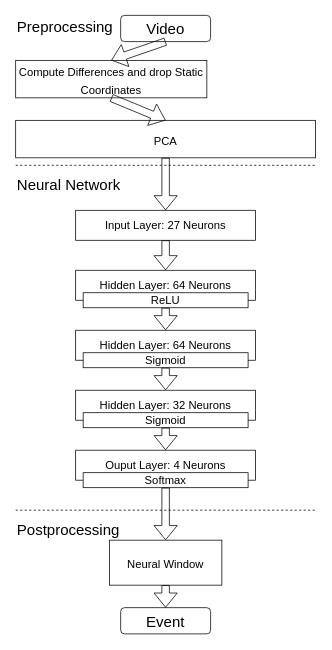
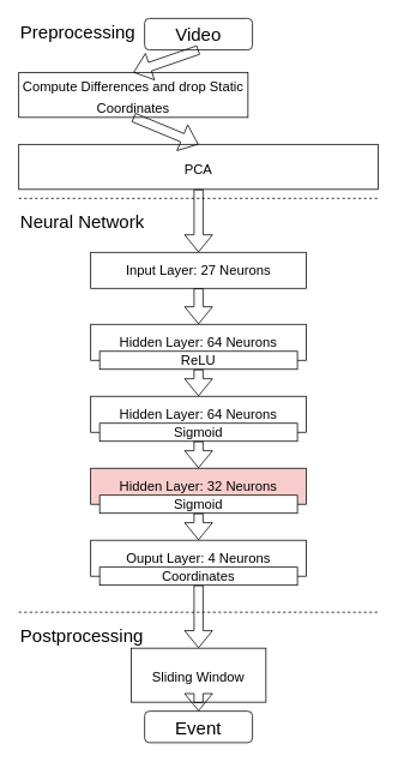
  <mxCell id="0" />
  <mxCell id="1" parent="0" />
  <mxCell id="2" value="&lt;font style=&quot;font-size: 15px&quot;&gt;Hidden Layer: 64 Neurons&lt;/font&gt;" style="rounded=0;whiteSpace=wrap;html=1;rotation=0;" vertex="1" parent="1"><mxGeometry x="100" y="360" width="240" height="40" as="geometry" /></mxCell>
  <mxCell id="3" value="&lt;font style=&quot;font-size: 15px&quot;&gt;Input Layer: 27 Neurons&lt;/font&gt;" style="rounded=0;whiteSpace=wrap;html=1;rotation=0;" vertex="1" parent="1"><mxGeometry x="100" y="280" width="240" height="40" as="geometry" /></mxCell>
  <mxCell id="4" value="&lt;font style=&quot;font-size: 15px&quot;&gt;Hidden Layer: 64 Neurons&lt;/font&gt;" style="rounded=0;whiteSpace=wrap;html=1;rotation=0;" vertex="1" parent="1"><mxGeometry x="100" y="440" width="240" height="40" as="geometry" /></mxCell>
- <mxCell id="5" value="&lt;font style=&quot;font-size: 15px&quot;&gt;Hidden Layer: 32 Neurons&lt;/font&gt;" style="rounded=0;whiteSpace=wrap;html=1;rotation=0;" vertex="1" parent="1"><mxGeometry x="100" y="520" width="240" height="40" as="geometry" /></mxCell>
+ <mxCell id="5" value="&lt;font style=&quot;font-size: 15px&quot;&gt;Hidden Layer: 32 Neurons&lt;/font&gt;" style="rounded=0;whiteSpace=wrap;html=1;rotation=0;fillColor=#f8cecc;" vertex="1" parent="1"><mxGeometry x="100" y="520" width="240" height="40" as="geometry" /></mxCell>
  <mxCell id="6" value="" style="endArrow=none;dashed=1;html=1;rounded=1;" edge="1" parent="1"><mxGeometry width="50" height="50" relative="1" as="geometry"><mxPoint x="20" y="220" as="sourcePoint" /><mxPoint x="420" y="220" as="targetPoint" /></mxGeometry></mxCell>
  <mxCell id="7" value="&lt;font style=&quot;font-size: 15px&quot;&gt;Ouput Layer: 4 Neurons&lt;/font&gt;" style="rounded=0;whiteSpace=wrap;html=1;rotation=0;" vertex="1" parent="1"><mxGeometry x="100" y="600" width="240" height="40" as="geometry" /></mxCell>
  <mxCell id="8" value="&lt;font style=&quot;font-size: 15px&quot;&gt;ReLU&lt;/font&gt;" style="rounded=0;whiteSpace=wrap;html=1;" vertex="1" parent="1"><mxGeometry x="110" y="390" width="220" height="20" as="geometry" /></mxCell>
  <mxCell id="9" value="&lt;font style=&quot;font-size: 15px&quot;&gt;Sigmoid&lt;/font&gt;" style="rounded=0;whiteSpace=wrap;html=1;" vertex="1" parent="1"><mxGeometry x="110" y="470" width="220" height="20" as="geometry" /></mxCell>
  <mxCell id="10" value="&lt;font style=&quot;font-size: 15px&quot;&gt;Sigmoid&lt;/font&gt;" style="rounded=0;whiteSpace=wrap;html=1;" vertex="1" parent="1"><mxGeometry x="110" y="550" width="220" height="20" as="geometry" /></mxCell>
- <mxCell id="11" value="&lt;font style=&quot;font-size: 15px&quot;&gt;Softmax&lt;/font&gt;" style="rounded=0;whiteSpace=wrap;html=1;" vertex="1" parent="1"><mxGeometry x="110" y="630" width="220" height="20" as="geometry" /></mxCell>
+ <mxCell id="11" value="&lt;font style=&quot;font-size: 15px&quot;&gt;Coordinates&lt;/font&gt;" style="rounded=0;whiteSpace=wrap;html=1;" vertex="1" parent="1"><mxGeometry x="110" y="630" width="220" height="20" as="geometry" /></mxCell>
  <mxCell id="12" value="&lt;div align=&quot;left&quot;&gt;&lt;font style=&quot;font-size: 20px&quot;&gt;Neural Network&lt;/font&gt;&lt;/div&gt;" style="text;html=1;strokeColor=none;fillColor=none;align=left;verticalAlign=middle;whiteSpace=wrap;rounded=0;" vertex="1" parent="1"><mxGeometry x="20" y="230" width="150" height="30" as="geometry" /></mxCell>
  <mxCell id="13" value="&lt;div align=&quot;left&quot;&gt;&lt;font style=&quot;font-size: 20px&quot;&gt;Preprocessing&lt;/font&gt;&lt;/div&gt;" style="text;html=1;strokeColor=none;fillColor=none;align=left;verticalAlign=middle;whiteSpace=wrap;rounded=0;" vertex="1" parent="1"><mxGeometry x="20" width="150" height="30" as="geometry" y="20" /></mxCell>
  <mxCell id="14" value="" style="shape=flexArrow;endArrow=classic;html=1;rounded=1;fontSize=20;entryX=0.5;entryY=0;entryDx=0;entryDy=0;exitX=0.5;exitY=1;exitDx=0;exitDy=0;" edge="1" parent="1" source="3" target="2"><mxGeometry width="50" height="50" relative="1" as="geometry"><mxPoint x="340" y="385" as="sourcePoint" /><mxPoint x="390" y="335" as="targetPoint" /></mxGeometry></mxCell>
  <mxCell id="15" value="" style="shape=flexArrow;endArrow=classic;html=1;rounded=1;fontSize=20;exitX=0.5;exitY=1;exitDx=0;exitDy=0;" edge="1" parent="1" source="8" target="4"><mxGeometry width="50" height="50" relative="1" as="geometry"><mxPoint x="440" y="430" as="sourcePoint" /><mxPoint x="440" y="470" as="targetPoint" /></mxGeometry></mxCell>
  <mxCell id="16" value="" style="shape=flexArrow;endArrow=classic;html=1;rounded=1;fontSize=20;exitX=0.5;exitY=1;exitDx=0;exitDy=0;entryX=0.5;entryY=0;entryDx=0;entryDy=0;" edge="1" parent="1" source="9" target="5"><mxGeometry width="50" height="50" relative="1" as="geometry"><mxPoint x="230" y="420" as="sourcePoint" /><mxPoint x="230" y="450" as="targetPoint" /></mxGeometry></mxCell>
  <mxCell id="17" value="" style="shape=flexArrow;endArrow=classic;html=1;rounded=1;fontSize=20;exitX=0.5;exitY=1;exitDx=0;exitDy=0;entryX=0.5;entryY=0;entryDx=0;entryDy=0;" edge="1" parent="1" source="10" target="7"><mxGeometry width="50" height="50" relative="1" as="geometry"><mxPoint x="300" y="575" as="sourcePoint" /><mxPoint x="470" y="605" as="targetPoint" /></mxGeometry></mxCell>
  <mxCell id="18" value="Video" style="rounded=1;whiteSpace=wrap;html=1;fontSize=20;" vertex="1" parent="1"><mxGeometry x="160" width="120" height="35" as="geometry" y="20" /></mxCell>
  <mxCell id="19" value="&lt;font style=&quot;font-size: 15px&quot;&gt;Compute Differences and drop Static Coordinates&lt;/font&gt;" style="rounded=0;whiteSpace=wrap;html=1;fontSize=20;" vertex="1" parent="1"><mxGeometry x="20" y="80" width="255" height="50" as="geometry" /></mxCell>
  <mxCell id="20" value="" style="shape=flexArrow;endArrow=classic;html=1;rounded=1;fontSize=20;exitX=0.5;exitY=1;exitDx=0;exitDy=0;entryX=0.5;entryY=0;entryDx=0;entryDy=0;" edge="1" parent="1" source="18" target="19"><mxGeometry width="50" height="50" relative="1" as="geometry"><mxPoint x="230" y="285" as="sourcePoint" /><mxPoint x="220" y="70" as="targetPoint" /></mxGeometry></mxCell>
  <mxCell id="21" value="&lt;font style=&quot;font-size: 15px&quot;&gt;PCA&lt;/font&gt;" style="rounded=0;whiteSpace=wrap;html=1;fontSize=20;" vertex="1" parent="1"><mxGeometry x="20" y="160" width="400" height="50" as="geometry" /></mxCell>
  <mxCell id="22" value="" style="shape=flexArrow;endArrow=classic;html=1;rounded=1;fontSize=20;exitX=0.5;exitY=1;exitDx=0;exitDy=0;entryX=0.5;entryY=0;entryDx=0;entryDy=0;" edge="1" parent="1" source="19" target="21"><mxGeometry width="50" height="50" relative="1" as="geometry"><mxPoint x="230" y="65" as="sourcePoint" /><mxPoint x="230" y="90" as="targetPoint" /></mxGeometry></mxCell>
  <mxCell id="23" value="" style="shape=flexArrow;endArrow=classic;html=1;rounded=1;fontSize=20;exitX=0.5;exitY=1;exitDx=0;exitDy=0;entryX=0.5;entryY=0;entryDx=0;entryDy=0;" edge="1" parent="1" source="21" target="3"><mxGeometry width="50" height="50" relative="1" as="geometry"><mxPoint x="230" y="140" as="sourcePoint" /><mxPoint x="230" y="170" as="targetPoint" /></mxGeometry></mxCell>
  <mxCell id="24" value="" style="endArrow=none;dashed=1;html=1;rounded=1;" edge="1" parent="1"><mxGeometry width="50" height="50" relative="1" as="geometry"><mxPoint x="20" y="680" as="sourcePoint" /><mxPoint x="420" y="680" as="targetPoint" /></mxGeometry></mxCell>
  <mxCell id="25" value="&lt;font style=&quot;font-size: 20px&quot;&gt;Postprocessing&lt;/font&gt;" style="text;html=1;strokeColor=none;fillColor=none;align=left;verticalAlign=middle;whiteSpace=wrap;rounded=0;" vertex="1" parent="1"><mxGeometry x="20" y="690" width="150" height="30" as="geometry" /></mxCell>
- <mxCell id="26" value="&lt;font style=&quot;font-size: 15px&quot;&gt;Neural&lt;/font&gt;&lt;font style=&quot;font-size: 15px&quot;&gt; &lt;font style=&quot;font-size: 15px&quot;&gt;Window&lt;/font&gt;&lt;/font&gt;" style="rounded=0;whiteSpace=wrap;html=1;fontSize=20;" vertex="1" parent="1"><mxGeometry x="145" y="720" width="150" height="60" as="geometry" /></mxCell>
- <mxCell id="27" value="&lt;div&gt;Event&lt;/div&gt;" style="rounded=1;whiteSpace=wrap;html=1;fontSize=20;" vertex="1" parent="1"><mxGeometry x="160" y="810" width="120" height="35" as="geometry" /></mxCell>
+ <mxCell id="26" value="&lt;font style=&quot;font-size: 15px&quot;&gt;Sliding&lt;/font&gt;&lt;font style=&quot;font-size: 15px&quot;&gt; &lt;font style=&quot;font-size: 15px&quot;&gt;Window&lt;/font&gt;&lt;/font&gt;" style="rounded=0;whiteSpace=wrap;html=1;fontSize=20;" vertex="1" parent="1"><mxGeometry x="145" y="720" width="150" height="60" as="geometry" /></mxCell>
+ <mxCell id="27" value="&lt;div&gt;Event&lt;/div&gt;" style="rounded=1;whiteSpace=wrap;html=1;fontSize=20;" vertex="1" parent="1"><mxGeometry x="160" y="790" width="120" height="35" as="geometry" /></mxCell>
  <mxCell id="28" value="" style="shape=flexArrow;endArrow=classic;html=1;rounded=1;fontSize=20;exitX=0.5;exitY=1;exitDx=0;exitDy=0;entryX=0.5;entryY=0;entryDx=0;entryDy=0;" edge="1" parent="1" source="11" target="26"><mxGeometry width="50" height="50" relative="1" as="geometry"><mxPoint x="230" y="580" as="sourcePoint" /><mxPoint x="230" y="610" as="targetPoint" /></mxGeometry></mxCell>
  <mxCell id="29" value="" style="shape=flexArrow;endArrow=classic;html=1;rounded=1;fontSize=20;exitX=0.5;exitY=1;exitDx=0;exitDy=0;entryX=0.5;entryY=0;entryDx=0;entryDy=0;" edge="1" parent="1" source="26" target="27"><mxGeometry width="50" height="50" relative="1" as="geometry"><mxPoint x="240" y="590" as="sourcePoint" /><mxPoint x="240" y="620" as="targetPoint" /></mxGeometry></mxCell>
